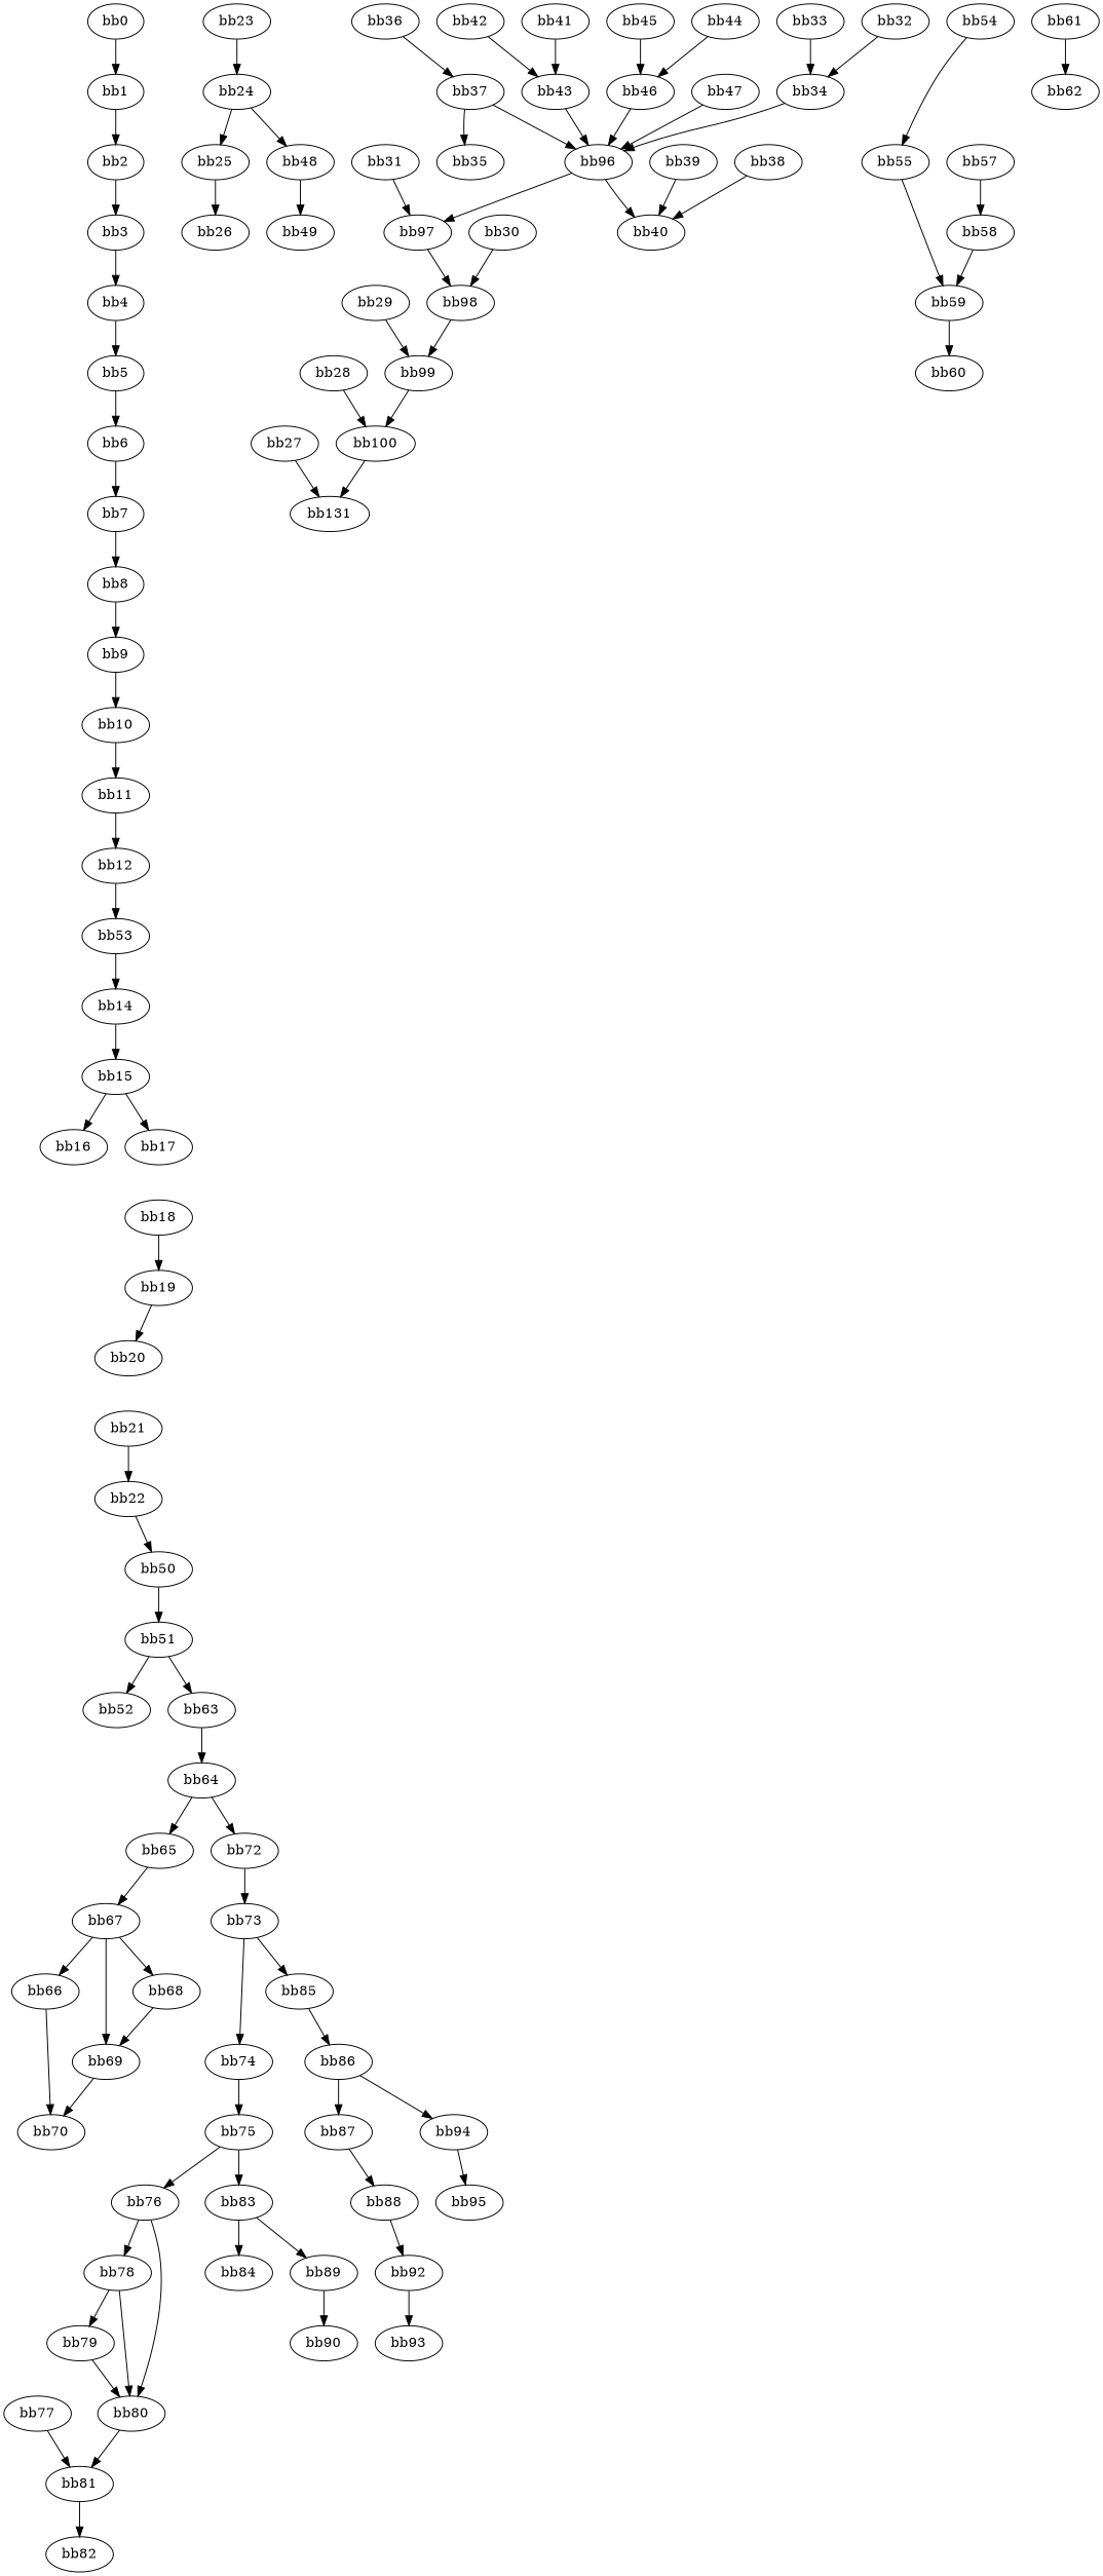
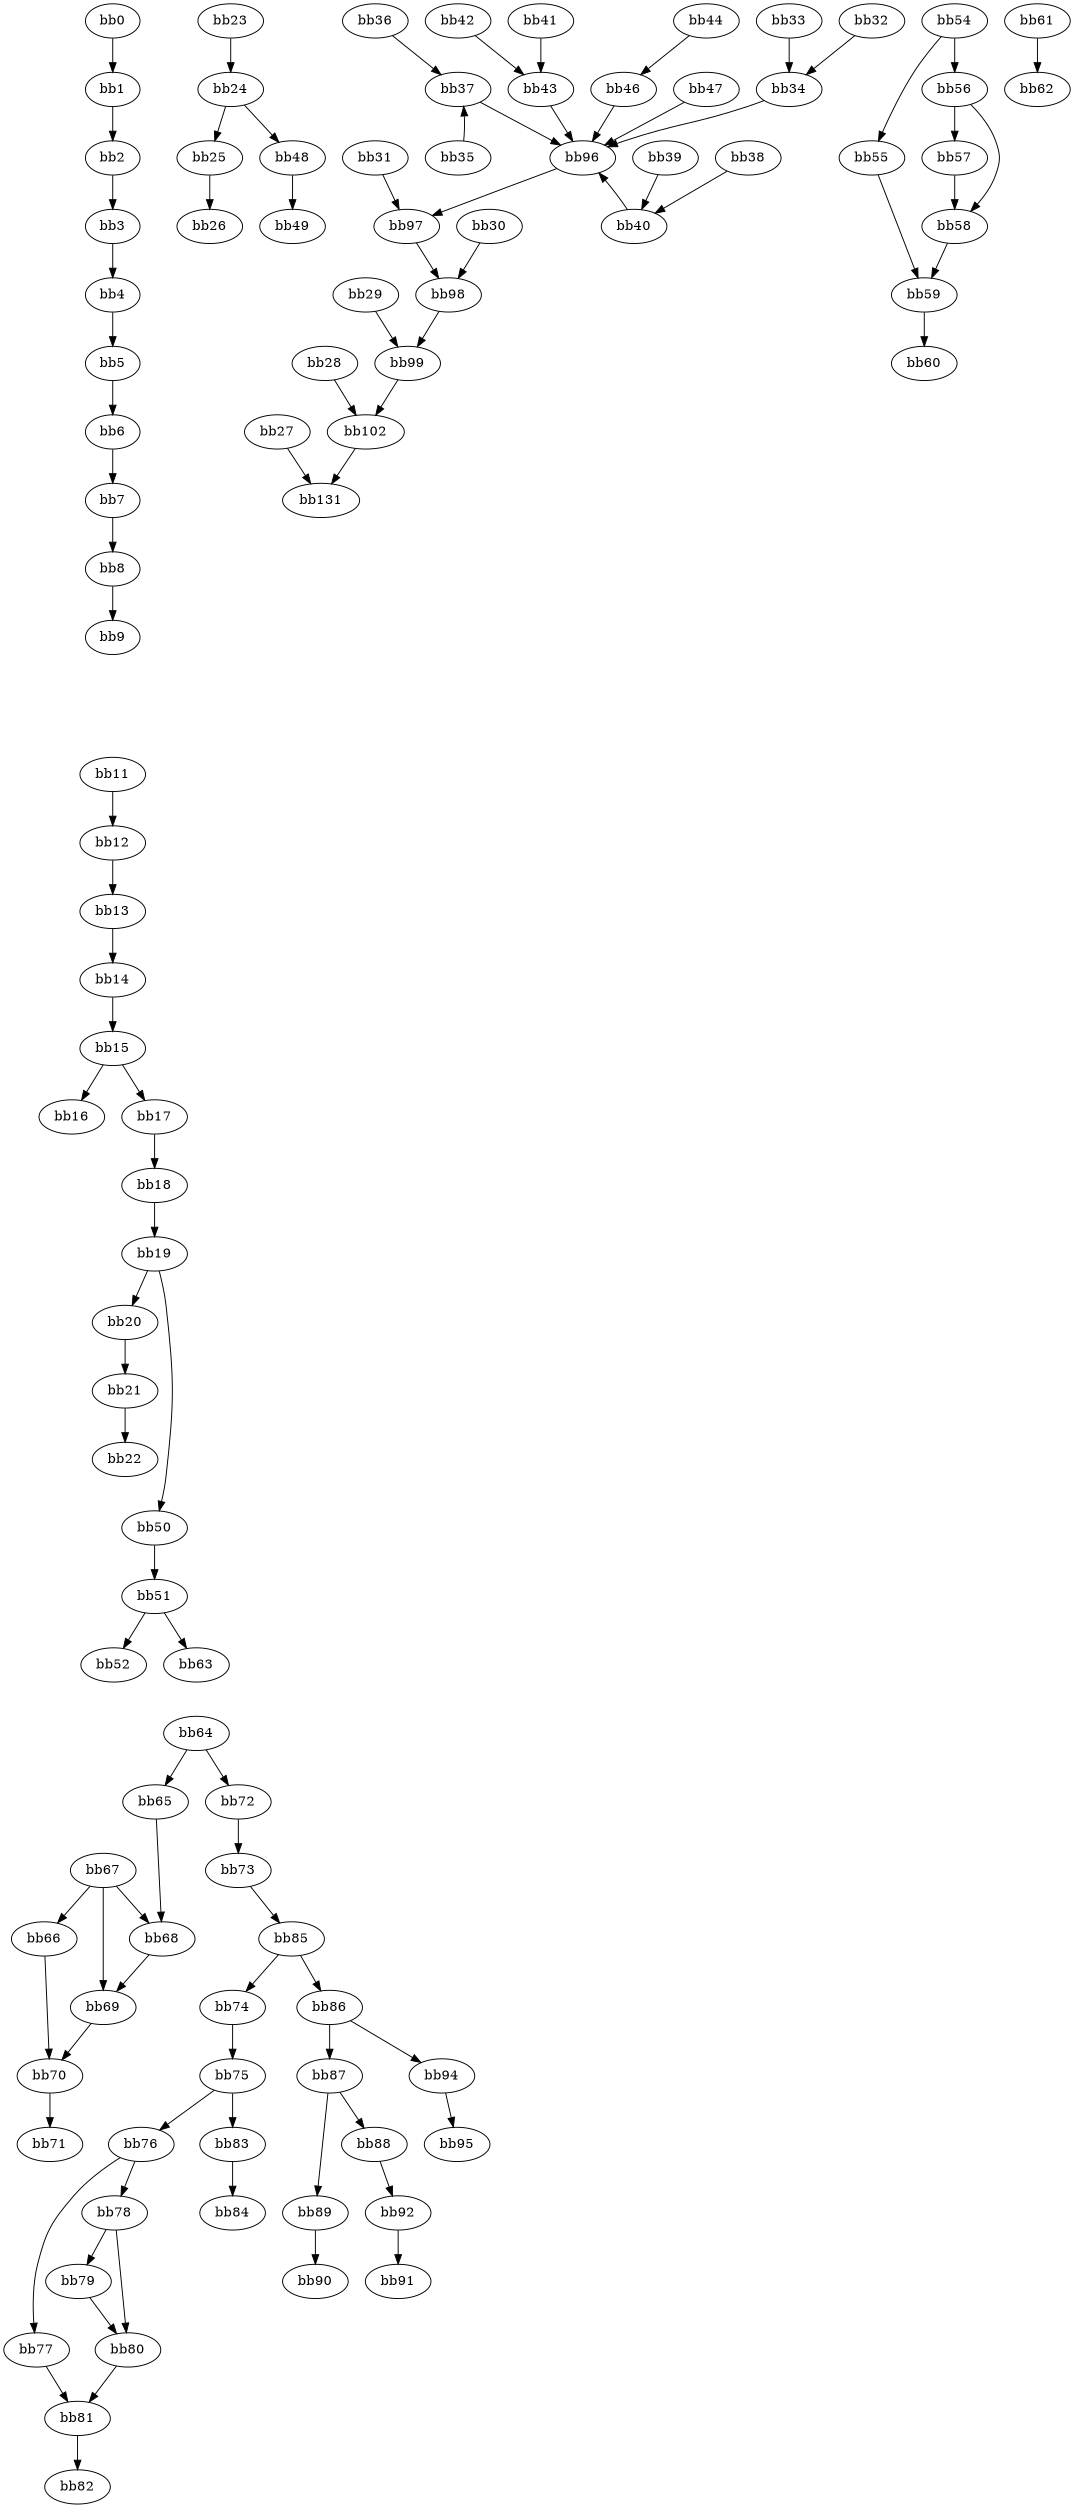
  digraph {
    n1 [label=bb0]
    n2 [label=bb1]
    n3 [label=bb2]
    n4 [label=bb3]
    n5 [label=bb4]
    n6 [label=bb5]
    n7 [label=bb6]
    n8 [label=bb7]
    n9 [label=bb8]
    n10 [label=bb9]
-   n11 [label=bb10]
    n12 [label=bb11]
    n13 [label=bb12]
-   n14 [label=bb53]
+   n14 [label=bb13]
    n15 [label=bb14]
    n16 [label=bb15]
    n17 [label=bb16]
    n18 [label=bb17]
    n19 [label=bb18]
    n20 [label=bb19]
    n21 [label=bb20]
    n22 [label=bb21]
    n23 [label=bb22]
    n24 [label=bb50]
    n25 [label=bb23]
    n26 [label=bb24]
    n27 [label=bb51]
    n28 [label=bb25]
    n29 [label=bb48]
    n30 [label=bb26]
    n31 [label=bb49]
    n32 [label=bb27]
    n33 [label=bb131]
    n34 [label=bb28]
-   n35 [label=bb100]
+   n35 [label=bb102]
    n36 [label=bb29]
    n37 [label=bb99]
    n38 [label=bb30]
    n39 [label=bb98]
    n40 [label=bb31]
    n41 [label=bb97]
    n42 [label=bb32]
    n43 [label=bb34]
    n44 [label=bb96]
    n45 [label=bb33]
    n46 [label=bb35]
    n47 [label=bb37]
    n48 [label=bb36]
    n49 [label=bb38]
    n50 [label=bb40]
    n51 [label=bb39]
    n52 [label=bb41]
    n53 [label=bb43]
    n54 [label=bb42]
    n55 [label=bb44]
    n56 [label=bb46]
-   n57 [label=bb45]
    n58 [label=bb47]
    n59 [label=bb52]
    n60 [label=bb63]
    n61 [label=bb64]
    n62 [label=bb54]
    n63 [label=bb55]
+   n64 [label=bb56]
    n65 [label=bb61]
    n66 [label=bb62]
    n67 [label=bb59]
    n68 [label=bb57]
    n69 [label=bb58]
    n70 [label=bb60]
    n71 [label=bb65]
    n72 [label=bb72]
    n73 [label=bb67]
    n74 [label=bb73]
    n75 [label=bb66]
    n76 [label=bb70]
    n77 [label=bb68]
    n78 [label=bb69]
+   n79 [label=bb71]
    n80 [label=bb74]
    n81 [label=bb85]
    n82 [label=bb75]
    n83 [label=bb86]
    n84 [label=bb76]
    n85 [label=bb83]
    n86 [label=bb77]
    n87 [label=bb78]
    n88 [label=bb84]
    n89 [label=bb81]
    n90 [label=bb79]
    n91 [label=bb80]
    n92 [label=bb82]
    n93 [label=bb87]
    n94 [label=bb94]
    n95 [label=bb88]
    n96 [label=bb89]
    n97 [label=bb95]
    n98 [label=bb92]
    n99 [label=bb90]
-   n100 [label=bb93]
+   n100 [label=bb91]
    n1 -> n2
    n2 -> n3
    n3 -> n4
    n4 -> n5
    n5 -> n6
    n6 -> n7
    n7 -> n8
    n8 -> n9
    n9 -> n10
-   n10 -> n11
-   n11 -> n12
    n12 -> n13
    n13 -> n14
    n14 -> n15
    n15 -> n16
    n16 -> n17
    n16 -> n18
+   n18 -> n19
    n19 -> n20
    n20 -> n21
+   n21 -> n22
    n22 -> n23
-   n23 -> n24
+   n20 -> n24
    n24 -> n27
    n25 -> n26
    n26 -> n28
    n26 -> n29
    n27 -> n59
    n27 -> n60
    n28 -> n30
    n29 -> n31
    n32 -> n33
    n34 -> n35
    n35 -> n33
    n36 -> n37
    n37 -> n35
    n38 -> n39
    n39 -> n37
    n40 -> n41
    n41 -> n39
    n42 -> n43
    n43 -> n44
    n44 -> n41
    n45 -> n43
-   n47 -> n46
+   n46 -> n47
    n47 -> n44
    n48 -> n47
    n49 -> n50
-   n44 -> n50
+   n50 -> n44
    n51 -> n50
    n52 -> n53
    n53 -> n44
    n54 -> n53
    n55 -> n56
    n56 -> n44
-   n57 -> n56
    n58 -> n44
-   n60 -> n61
    n61 -> n71
    n61 -> n72
    n62 -> n63
+   n62 -> n64
    n63 -> n67
+   n64 -> n68
+   n64 -> n69
    n65 -> n66
    n67 -> n70
    n68 -> n69
    n69 -> n67
-   n71 -> n73
+   n71 -> n77
    n72 -> n74
    n73 -> n75
    n73 -> n77
    n73 -> n78
-   n74 -> n80
+   n81 -> n80
    n74 -> n81
    n75 -> n76
+   n76 -> n79
    n77 -> n78
    n78 -> n76
    n80 -> n82
    n81 -> n83
    n82 -> n84
    n82 -> n85
    n83 -> n93
    n83 -> n94
-   n84 -> n91
+   n84 -> n86
    n84 -> n87
    n85 -> n88
    n86 -> n89
    n87 -> n90
    n87 -> n91
    n89 -> n92
    n90 -> n91
    n91 -> n89
    n93 -> n95
-   n85 -> n96
+   n93 -> n96
    n94 -> n97
    n95 -> n98
    n96 -> n99
    n98 -> n100
  }
